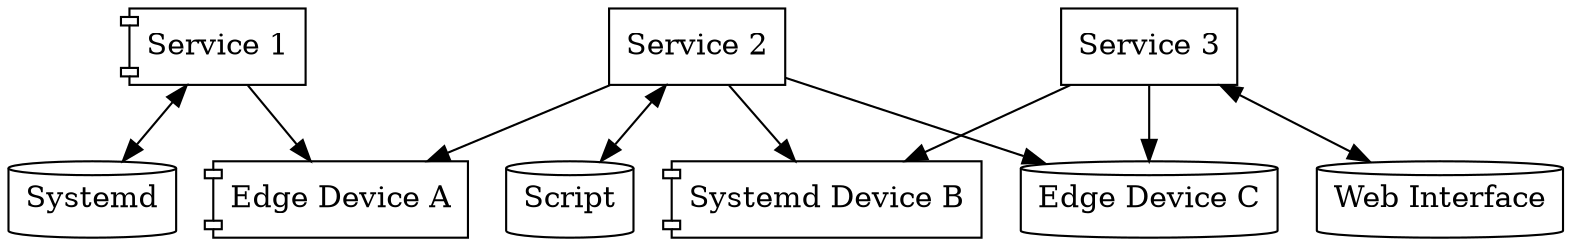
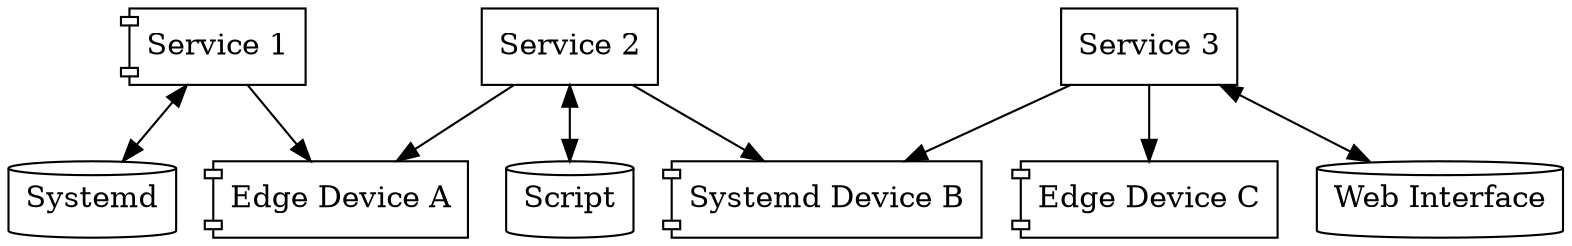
  digraph {
    rankdir=UD
    node [shape=component]
    n1 [label="Edge Device A"]
    n2 [label="Systemd Device B"]
-   n3 [label="Edge Device C" shape=cylinder]
+   n3 [label="Edge Device C"]
    n4 [label=Systemd shape=cylinder]
    n5 [label=Script shape=cylinder]
    n6 [label="Web Interface" shape=cylinder]
    n7 [label="Service 1"]
    n8 [label="Service 2" shape=box]
    n9 [label="Service 3" shape=box]
    subgraph sub_1 {
      rank=same
      n1
      n2
      n3
    }
    subgraph sub_2 {
      rank=same
      n4
      n5
      n6
    }
    subgraph sub_3 {
      rank=same
      n7
      n8
      n9
    }
    subgraph sub_4 {
      label="Service 1"
      n1
      n4
      n7
    }
    subgraph sub_5 {
      label="Service 2"
      n2
      n3
      n5
      n8
    }
    subgraph sub_6 {
      label="Service 3"
      n1
      n2
      n3
      n6
      n9
    }
    n7 -> n1 [dir=normal]
    n7 -> n4 [dir=both]
    n8 -> n1
    n8 -> n2 [dir=normal]
-   n8 -> n3 [dir=normal]
    n8 -> n5 [dir=both]
    n9 -> n2
    n9 -> n3
    n9 -> n6 [dir=both]
  }
